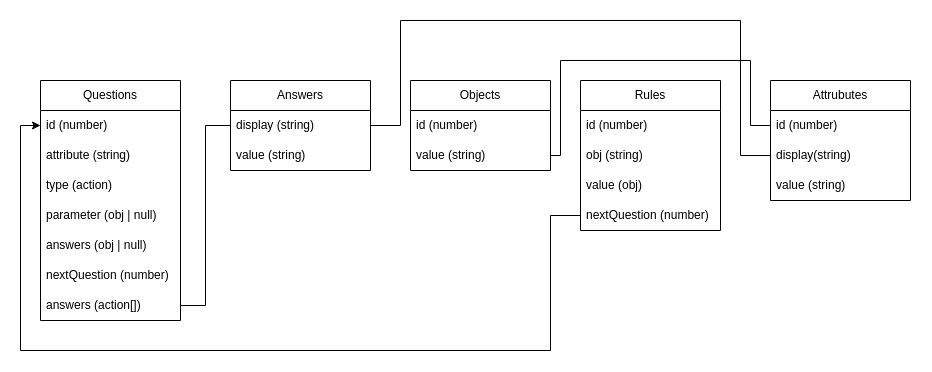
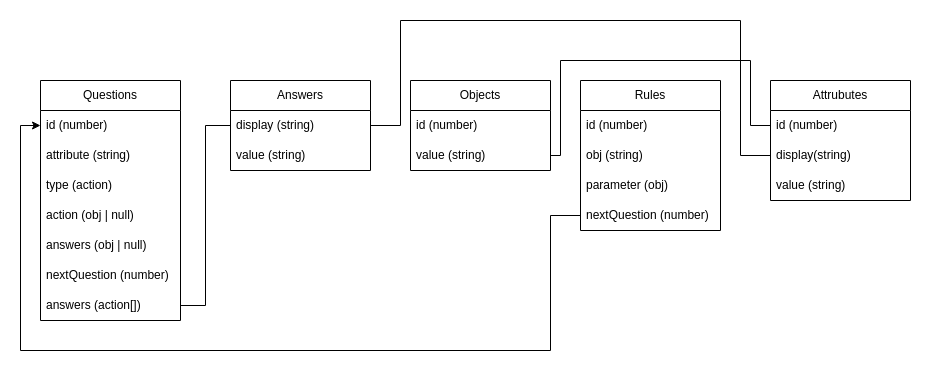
  <mxCell id="0" />
  <mxCell id="1" parent="0" />
  <mxCell id="2" value="Questions" style="swimlane;fontStyle=0;childLayout=stackLayout;horizontal=1;startSize=30;horizontalStack=0;resizeParent=1;resizeParentMax=0;resizeLast=0;collapsible=1;marginBottom=0;whiteSpace=wrap;html=1;" vertex="1" parent="1"><mxGeometry x="40" y="80" width="140" height="240" as="geometry" /></mxCell>
  <mxCell id="3" value="id (number)" style="text;strokeColor=none;fillColor=none;align=left;verticalAlign=middle;spacingLeft=4;spacingRight=4;overflow=hidden;points=[[0,0.5],[1,0.5]];portConstraint=eastwest;rotatable=0;whiteSpace=wrap;html=1;" vertex="1" parent="2"><mxGeometry y="30" width="140" height="30" as="geometry" /></mxCell>
  <mxCell id="4" value="attribute (string)" style="text;strokeColor=none;fillColor=none;align=left;verticalAlign=middle;spacingLeft=4;spacingRight=4;overflow=hidden;points=[[0,0.5],[1,0.5]];portConstraint=eastwest;rotatable=0;whiteSpace=wrap;html=1;" vertex="1" parent="2"><mxGeometry y="60" width="140" height="30" as="geometry" /></mxCell>
  <mxCell id="5" value="type (action)" style="text;strokeColor=none;fillColor=none;align=left;verticalAlign=middle;spacingLeft=4;spacingRight=4;overflow=hidden;points=[[0,0.5],[1,0.5]];portConstraint=eastwest;rotatable=0;whiteSpace=wrap;html=1;" vertex="1" parent="2"><mxGeometry y="90" width="140" height="30" as="geometry" /></mxCell>
- <mxCell id="6" value="parameter (obj | null)" style="text;strokeColor=none;fillColor=none;align=left;verticalAlign=middle;spacingLeft=4;spacingRight=4;overflow=hidden;points=[[0,0.5],[1,0.5]];portConstraint=eastwest;rotatable=0;whiteSpace=wrap;html=1;" vertex="1" parent="2"><mxGeometry y="120" width="140" height="30" as="geometry" /></mxCell>
+ <mxCell id="6" value="action (obj | null)" style="text;strokeColor=none;fillColor=none;align=left;verticalAlign=middle;spacingLeft=4;spacingRight=4;overflow=hidden;points=[[0,0.5],[1,0.5]];portConstraint=eastwest;rotatable=0;whiteSpace=wrap;html=1;" vertex="1" parent="2"><mxGeometry y="120" width="140" height="30" as="geometry" /></mxCell>
  <mxCell id="7" value="answers (obj | null)" style="text;strokeColor=none;fillColor=none;align=left;verticalAlign=middle;spacingLeft=4;spacingRight=4;overflow=hidden;points=[[0,0.5],[1,0.5]];portConstraint=eastwest;rotatable=0;whiteSpace=wrap;html=1;" vertex="1" parent="2"><mxGeometry y="150" width="140" height="30" as="geometry" /></mxCell>
  <mxCell id="8" value="nextQuestion (number)" style="text;strokeColor=none;fillColor=none;align=left;verticalAlign=middle;spacingLeft=4;spacingRight=4;overflow=hidden;points=[[0,0.5],[1,0.5]];portConstraint=eastwest;rotatable=0;whiteSpace=wrap;html=1;" vertex="1" parent="2"><mxGeometry y="180" width="140" height="30" as="geometry" /></mxCell>
  <mxCell id="9" value="answers (action[])" style="text;strokeColor=none;fillColor=none;align=left;verticalAlign=middle;spacingLeft=4;spacingRight=4;overflow=hidden;points=[[0,0.5],[1,0.5]];portConstraint=eastwest;rotatable=0;whiteSpace=wrap;html=1;" vertex="1" parent="2"><mxGeometry y="210" width="140" height="30" as="geometry" /></mxCell>
  <mxCell id="10" value="Answers" style="swimlane;fontStyle=0;childLayout=stackLayout;horizontal=1;startSize=30;horizontalStack=0;resizeParent=1;resizeParentMax=0;resizeLast=0;collapsible=1;marginBottom=0;whiteSpace=wrap;html=1;" vertex="1" parent="1"><mxGeometry x="230" y="80" width="140" height="90" as="geometry" /></mxCell>
  <mxCell id="11" value="display (string)" style="text;strokeColor=none;fillColor=none;align=left;verticalAlign=middle;spacingLeft=4;spacingRight=4;overflow=hidden;points=[[0,0.5],[1,0.5]];portConstraint=eastwest;rotatable=0;whiteSpace=wrap;html=1;" vertex="1" parent="10"><mxGeometry y="30" width="140" height="30" as="geometry" /></mxCell>
  <mxCell id="12" value="value (string)" style="text;strokeColor=none;fillColor=none;align=left;verticalAlign=middle;spacingLeft=4;spacingRight=4;overflow=hidden;points=[[0,0.5],[1,0.5]];portConstraint=eastwest;rotatable=0;whiteSpace=wrap;html=1;" vertex="1" parent="10"><mxGeometry y="60" width="140" height="30" as="geometry" /></mxCell>
  <mxCell id="13" style="edgeStyle=orthogonalEdgeStyle;rounded=0;orthogonalLoop=1;jettySize=auto;html=1;entryX=0;entryY=0.5;entryDx=0;entryDy=0;endArrow=none;endFill=0;" edge="1" parent="1" source="9" target="11"><mxGeometry relative="1" as="geometry" /></mxCell>
  <mxCell id="14" value="Objects" style="swimlane;fontStyle=0;childLayout=stackLayout;horizontal=1;startSize=30;horizontalStack=0;resizeParent=1;resizeParentMax=0;resizeLast=0;collapsible=1;marginBottom=0;whiteSpace=wrap;html=1;" vertex="1" parent="1"><mxGeometry x="410" y="80" width="140" height="90" as="geometry" /></mxCell>
  <mxCell id="15" value="id (number)" style="text;strokeColor=none;fillColor=none;align=left;verticalAlign=middle;spacingLeft=4;spacingRight=4;overflow=hidden;points=[[0,0.5],[1,0.5]];portConstraint=eastwest;rotatable=0;whiteSpace=wrap;html=1;" vertex="1" parent="14"><mxGeometry y="30" width="140" height="30" as="geometry" /></mxCell>
  <mxCell id="16" value="value (string)" style="text;strokeColor=none;fillColor=none;align=left;verticalAlign=middle;spacingLeft=4;spacingRight=4;overflow=hidden;points=[[0,0.5],[1,0.5]];portConstraint=eastwest;rotatable=0;whiteSpace=wrap;html=1;" vertex="1" parent="14"><mxGeometry y="60" width="140" height="30" as="geometry" /></mxCell>
  <mxCell id="17" value="Rules" style="swimlane;fontStyle=0;childLayout=stackLayout;horizontal=1;startSize=30;horizontalStack=0;resizeParent=1;resizeParentMax=0;resizeLast=0;collapsible=1;marginBottom=0;whiteSpace=wrap;html=1;" vertex="1" parent="1"><mxGeometry x="580" y="80" width="140" height="150" as="geometry" /></mxCell>
  <mxCell id="18" value="id (number)" style="text;strokeColor=none;fillColor=none;align=left;verticalAlign=middle;spacingLeft=4;spacingRight=4;overflow=hidden;points=[[0,0.5],[1,0.5]];portConstraint=eastwest;rotatable=0;whiteSpace=wrap;html=1;" vertex="1" parent="17"><mxGeometry y="30" width="140" height="30" as="geometry" /></mxCell>
  <mxCell id="19" value="obj (string)" style="text;strokeColor=none;fillColor=none;align=left;verticalAlign=middle;spacingLeft=4;spacingRight=4;overflow=hidden;points=[[0,0.5],[1,0.5]];portConstraint=eastwest;rotatable=0;whiteSpace=wrap;html=1;" vertex="1" parent="17"><mxGeometry y="60" width="140" height="30" as="geometry" /></mxCell>
- <mxCell id="20" value="value (obj)" style="text;strokeColor=none;fillColor=none;align=left;verticalAlign=middle;spacingLeft=4;spacingRight=4;overflow=hidden;points=[[0,0.5],[1,0.5]];portConstraint=eastwest;rotatable=0;whiteSpace=wrap;html=1;" vertex="1" parent="17"><mxGeometry y="90" width="140" height="30" as="geometry" /></mxCell>
+ <mxCell id="20" value="parameter (obj)" style="text;strokeColor=none;fillColor=none;align=left;verticalAlign=middle;spacingLeft=4;spacingRight=4;overflow=hidden;points=[[0,0.5],[1,0.5]];portConstraint=eastwest;rotatable=0;whiteSpace=wrap;html=1;" vertex="1" parent="17"><mxGeometry y="90" width="140" height="30" as="geometry" /></mxCell>
  <mxCell id="21" value="nextQuestion (number)" style="text;strokeColor=none;fillColor=none;align=left;verticalAlign=middle;spacingLeft=4;spacingRight=4;overflow=hidden;points=[[0,0.5],[1,0.5]];portConstraint=eastwest;rotatable=0;whiteSpace=wrap;html=1;" vertex="1" parent="17"><mxGeometry y="120" width="140" height="30" as="geometry" /></mxCell>
  <mxCell id="22" value="Attrubutes" style="swimlane;fontStyle=0;childLayout=stackLayout;horizontal=1;startSize=30;horizontalStack=0;resizeParent=1;resizeParentMax=0;resizeLast=0;collapsible=1;marginBottom=0;whiteSpace=wrap;html=1;" vertex="1" parent="1"><mxGeometry x="770" y="80" width="140" height="120" as="geometry" /></mxCell>
  <mxCell id="23" value="id (number)" style="text;strokeColor=none;fillColor=none;align=left;verticalAlign=middle;spacingLeft=4;spacingRight=4;overflow=hidden;points=[[0,0.5],[1,0.5]];portConstraint=eastwest;rotatable=0;whiteSpace=wrap;html=1;" vertex="1" parent="22"><mxGeometry y="30" width="140" height="30" as="geometry" /></mxCell>
  <mxCell id="24" value="display(string)" style="text;strokeColor=none;fillColor=none;align=left;verticalAlign=middle;spacingLeft=4;spacingRight=4;overflow=hidden;points=[[0,0.5],[1,0.5]];portConstraint=eastwest;rotatable=0;whiteSpace=wrap;html=1;" vertex="1" parent="22"><mxGeometry y="60" width="140" height="30" as="geometry" /></mxCell>
  <mxCell id="25" value="value (string)" style="text;strokeColor=none;fillColor=none;align=left;verticalAlign=middle;spacingLeft=4;spacingRight=4;overflow=hidden;points=[[0,0.5],[1,0.5]];portConstraint=eastwest;rotatable=0;whiteSpace=wrap;html=1;" vertex="1" parent="22"><mxGeometry y="90" width="140" height="30" as="geometry" /></mxCell>
  <mxCell id="26" style="edgeStyle=orthogonalEdgeStyle;rounded=0;orthogonalLoop=1;jettySize=auto;html=1;entryX=0;entryY=0.5;entryDx=0;entryDy=0;endArrow=none;endFill=0;" edge="1" parent="1" source="16" target="23"><mxGeometry relative="1" as="geometry"><Array as="points"><mxPoint x="560" y="155" /><mxPoint x="560" y="60" /><mxPoint x="750" y="60" /><mxPoint x="750" y="125" /></Array></mxGeometry></mxCell>
  <mxCell id="27" style="edgeStyle=orthogonalEdgeStyle;rounded=0;orthogonalLoop=1;jettySize=auto;html=1;entryX=1;entryY=0.5;entryDx=0;entryDy=0;exitX=0;exitY=0.5;exitDx=0;exitDy=0;endArrow=none;endFill=0;" edge="1" parent="1" source="24" target="11"><mxGeometry relative="1" as="geometry"><Array as="points"><mxPoint x="740" y="155" /><mxPoint x="740" y="20" /><mxPoint x="400" y="20" /><mxPoint x="400" y="125" /></Array></mxGeometry></mxCell>
  <mxCell id="28" style="edgeStyle=orthogonalEdgeStyle;rounded=0;orthogonalLoop=1;jettySize=auto;html=1;entryX=0;entryY=0.5;entryDx=0;entryDy=0;" edge="1" parent="1" source="21" target="3"><mxGeometry relative="1" as="geometry"><Array as="points"><mxPoint x="550" y="215" /><mxPoint x="550" y="350" /><mxPoint x="20" y="350" /><mxPoint x="20" y="125" /></Array></mxGeometry></mxCell>
